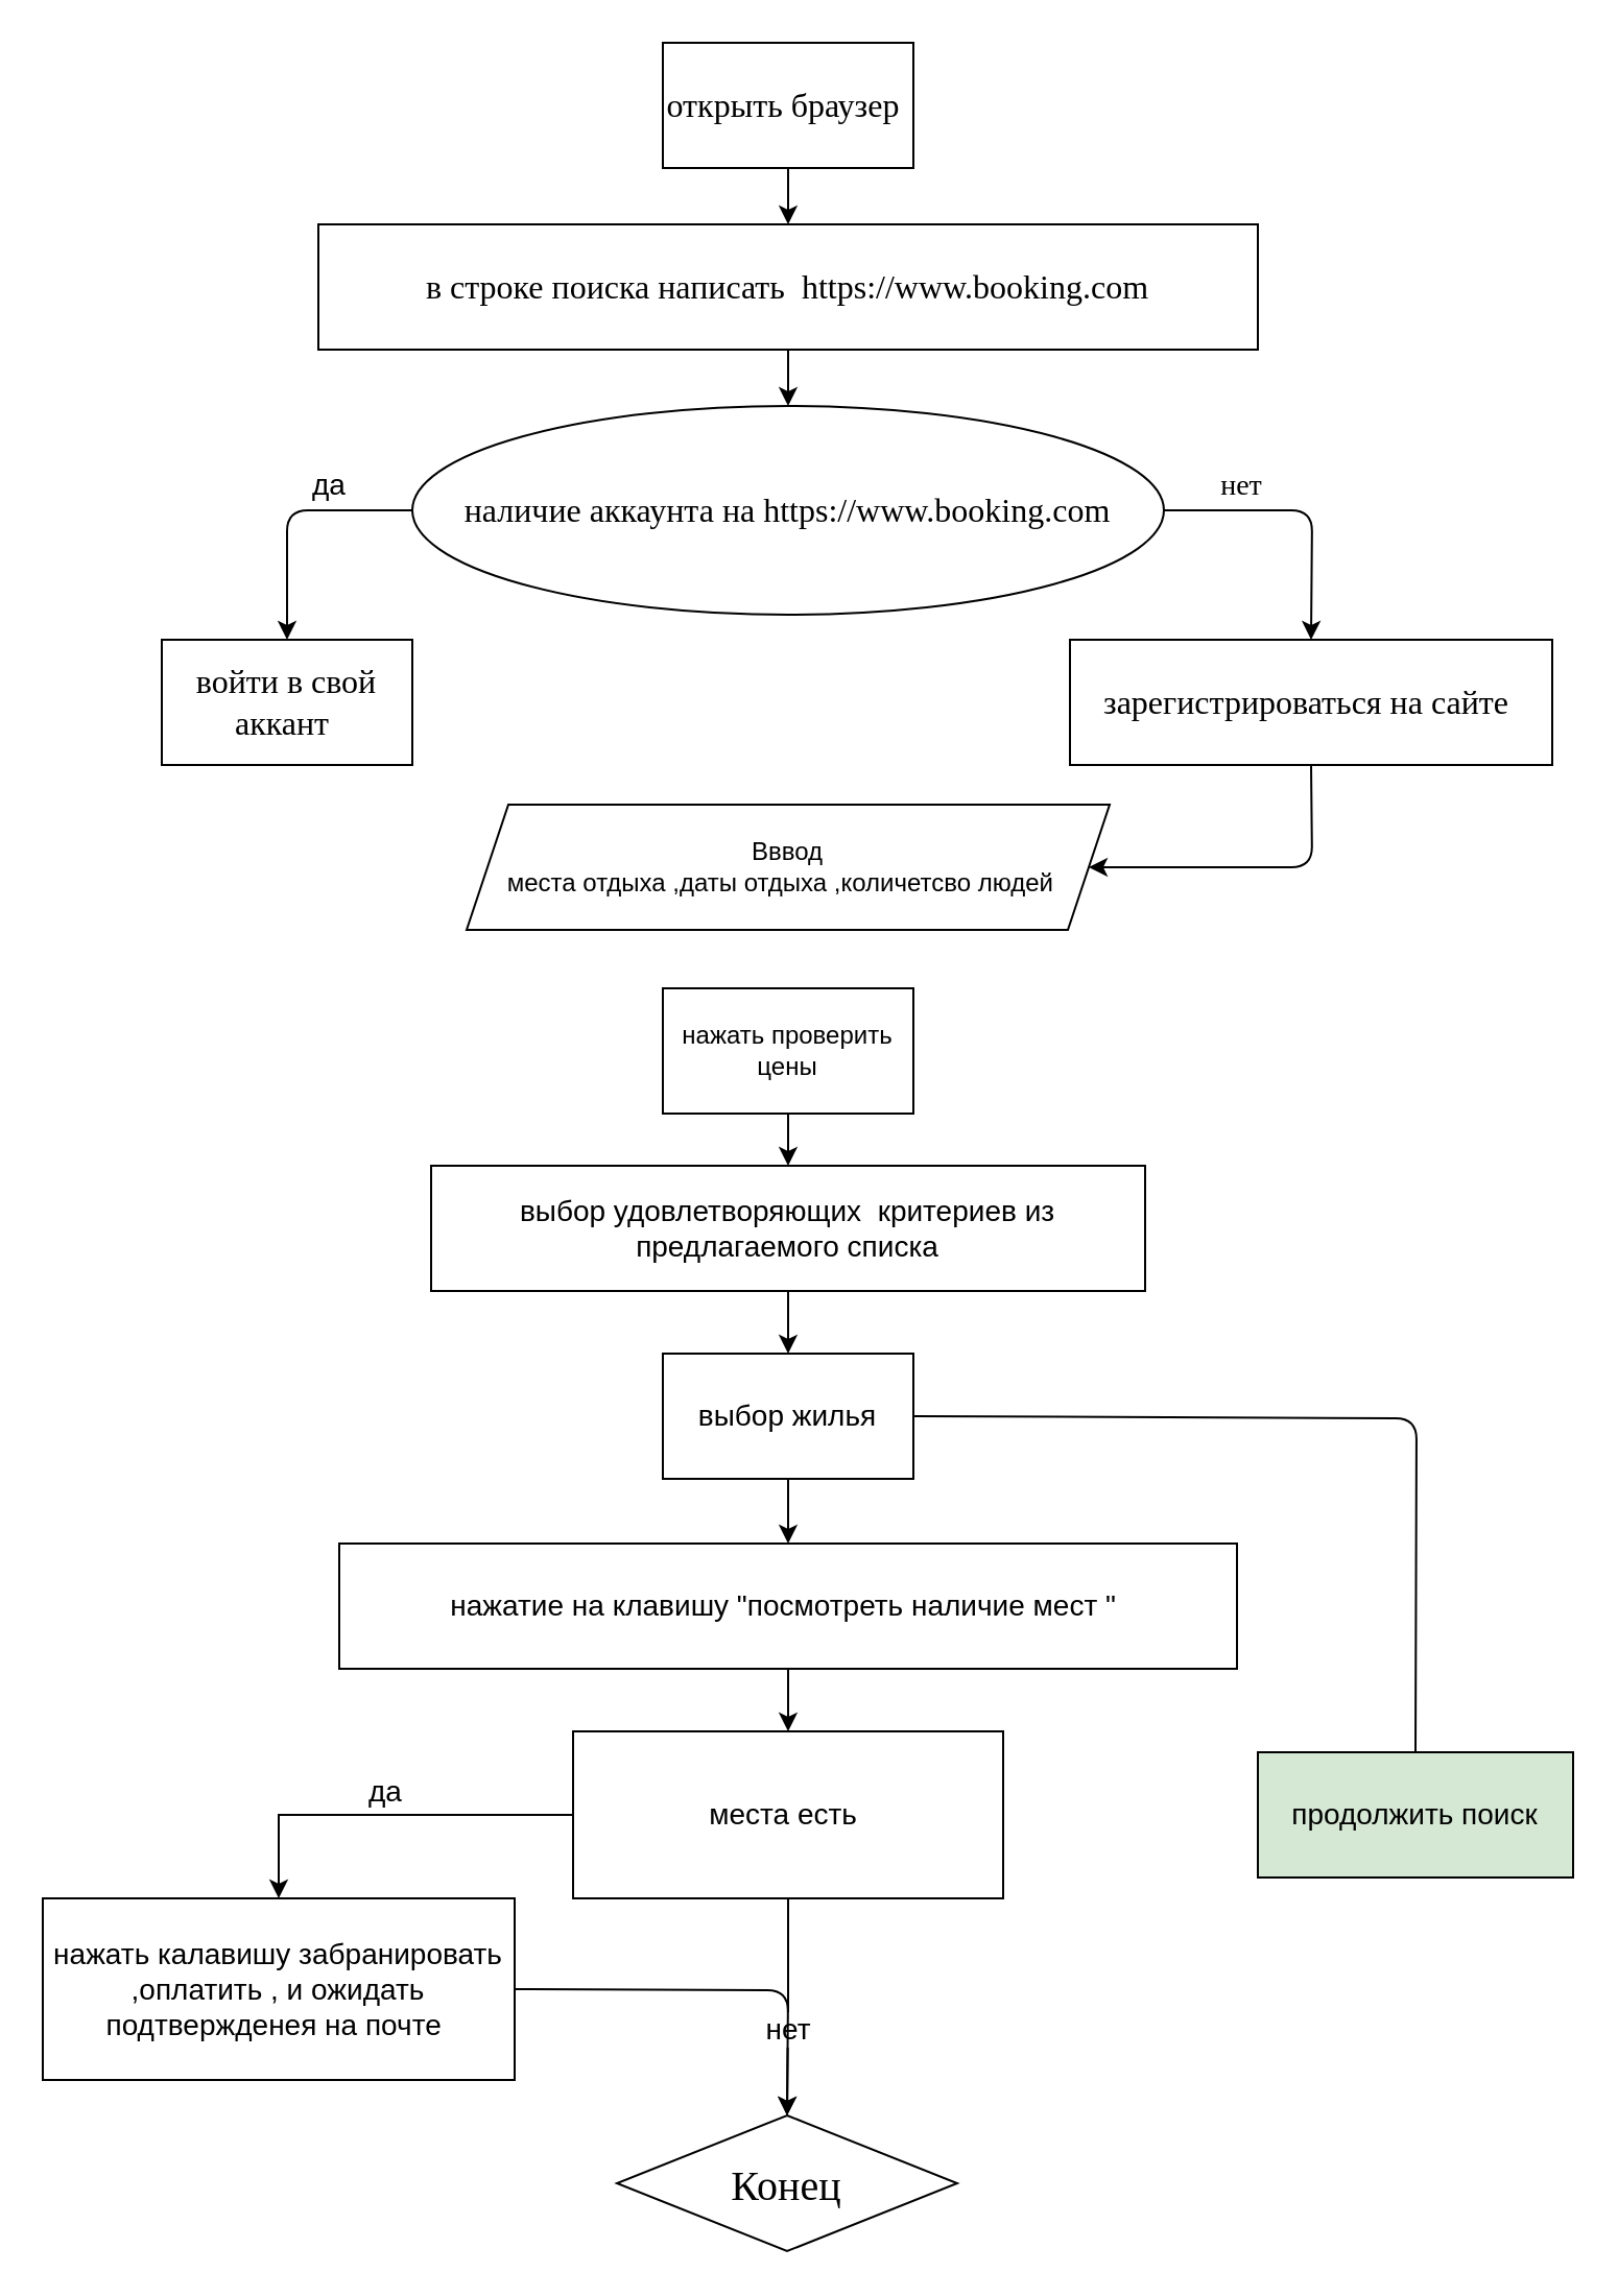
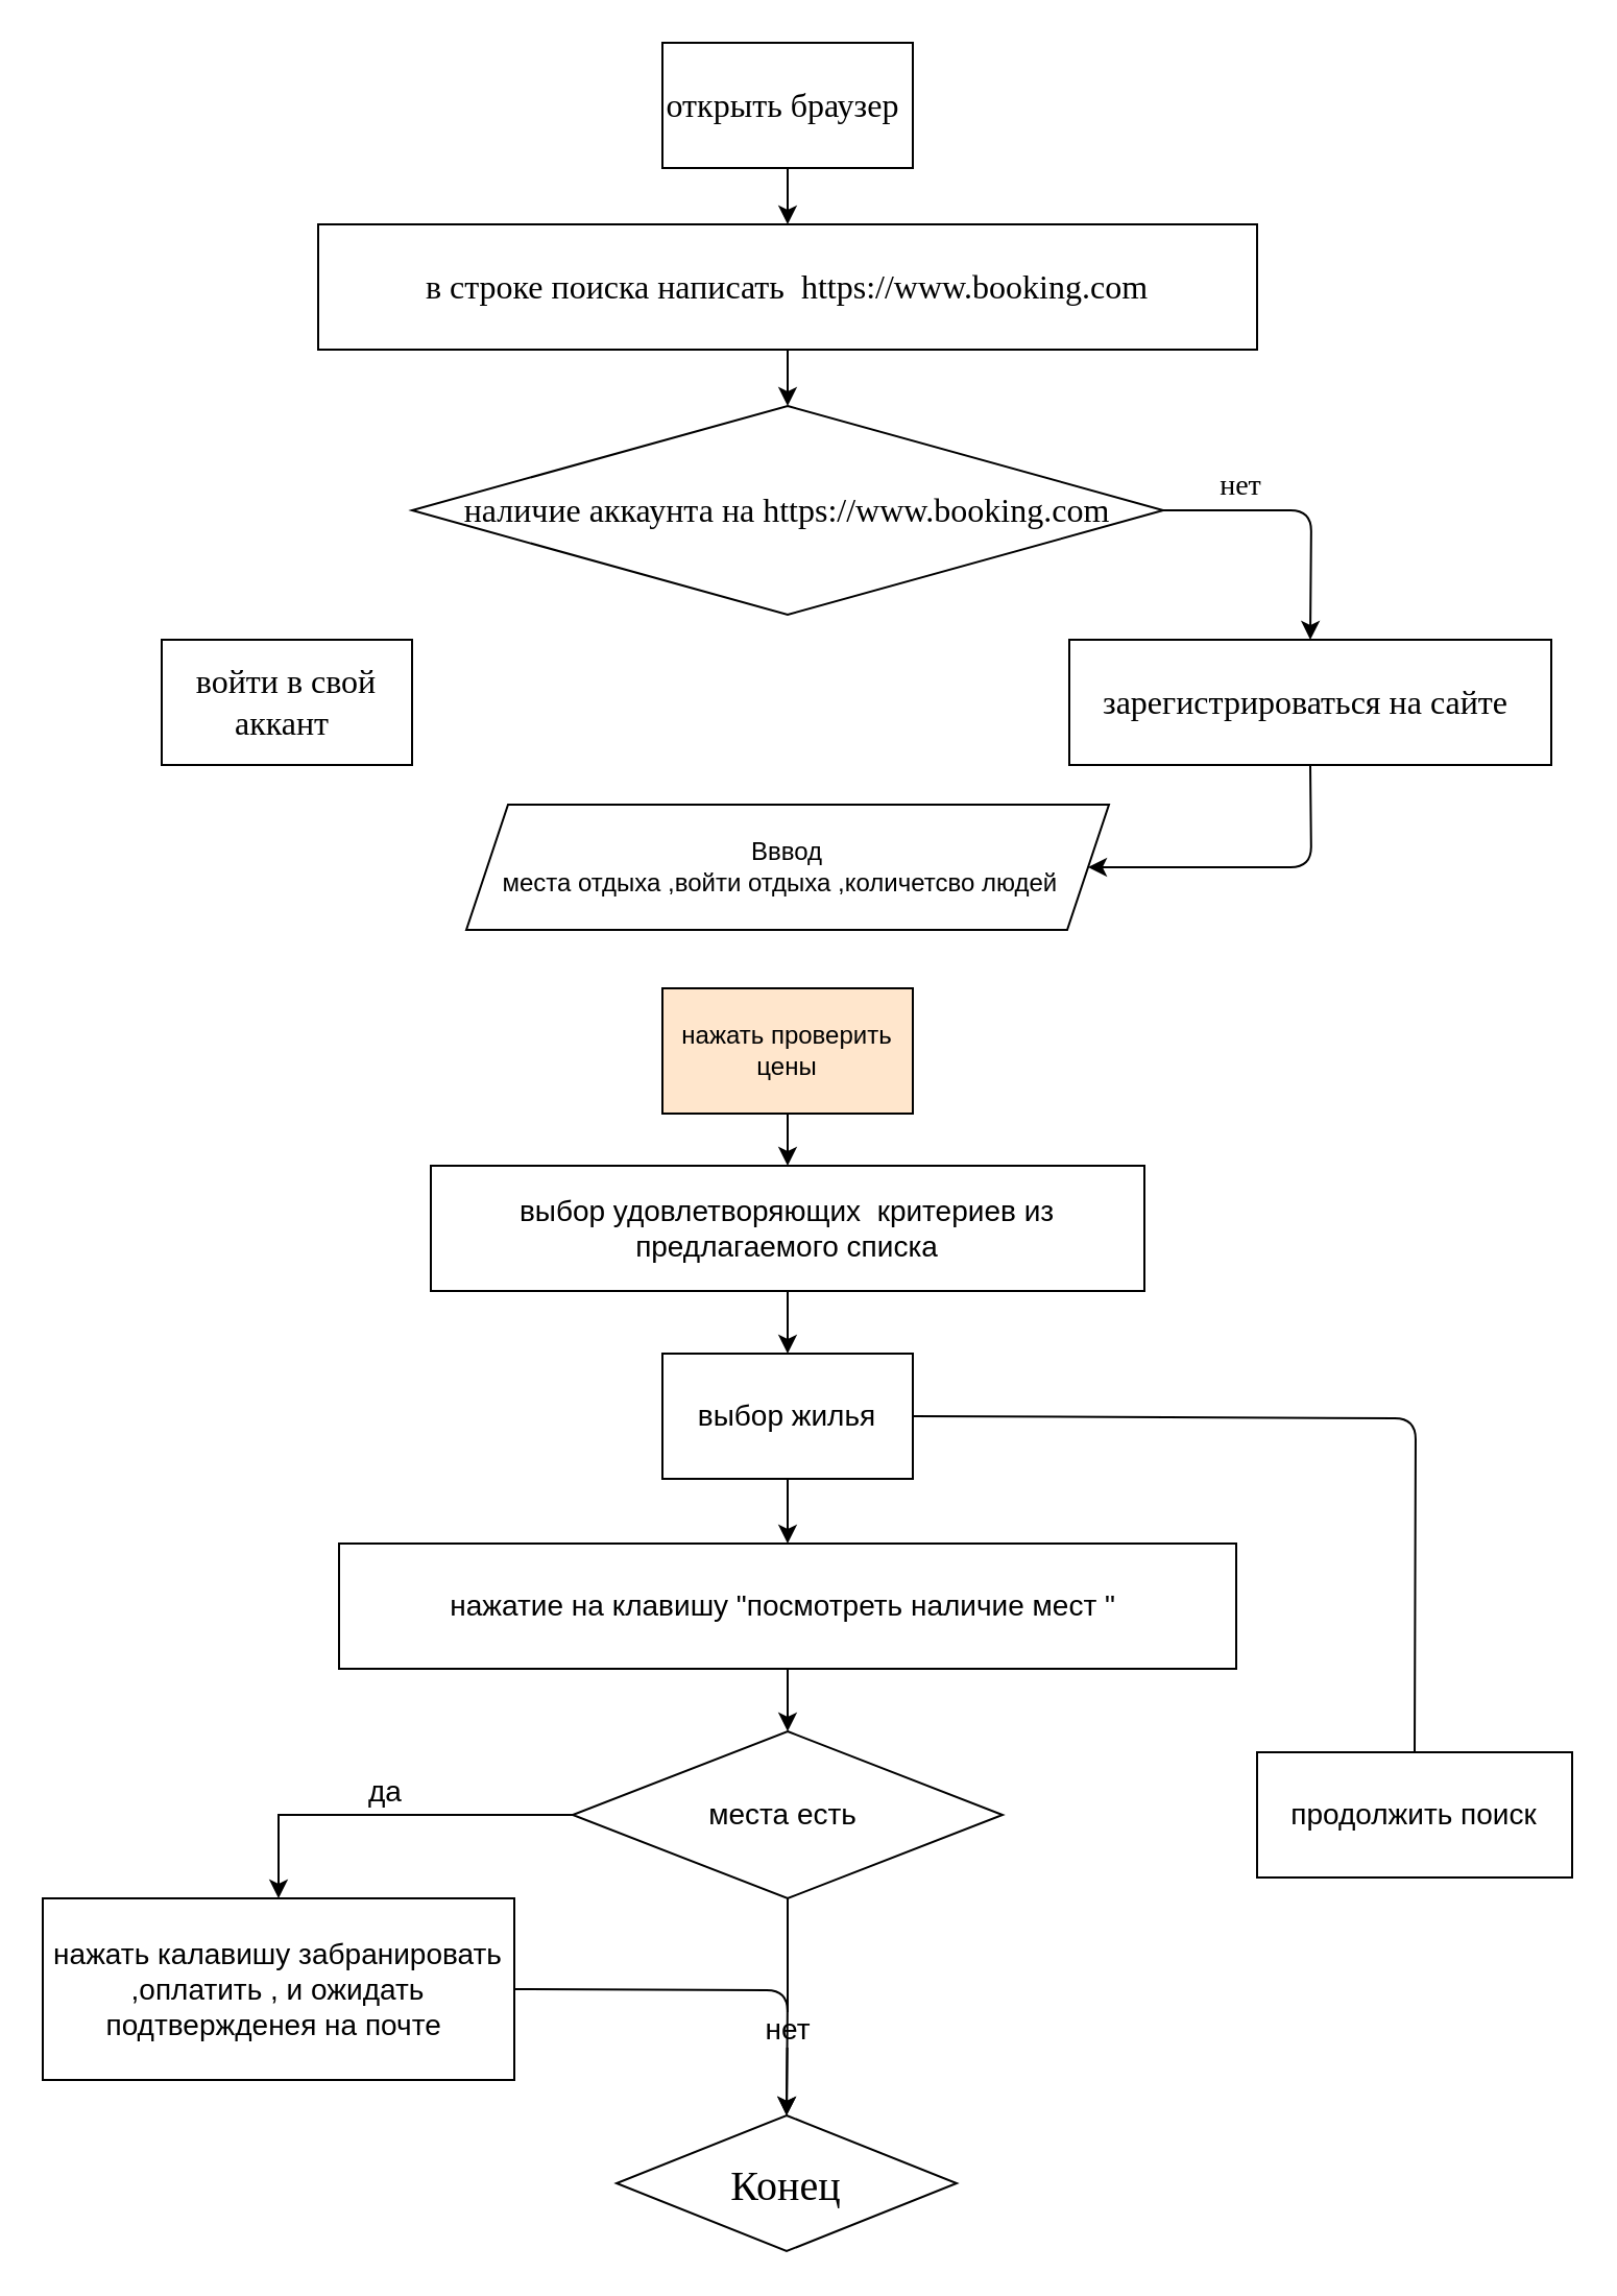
  <mxCell id="0" />
  <mxCell id="1" parent="0" />
  <mxCell id="2" value="&lt;span style=&quot;font-size: 20px&quot;&gt;Конец&lt;/span&gt;" style="rhombus;whiteSpace=wrap;html=1;fontFamily=Times New Roman;arcSize=50;" parent="1" vertex="1"><mxGeometry x="295" y="1013" width="163" height="65" as="geometry" /></mxCell>
  <mxCell id="3" value="зарегистрироваться на сайте&amp;nbsp;" style="whiteSpace=wrap;html=1;rounded=0;fontFamily=Times New Roman;fontSize=16;" parent="1" vertex="1"><mxGeometry x="512" y="306" width="231" height="60" as="geometry" /></mxCell>
  <mxCell id="4" value="войти в свой аккант&amp;nbsp;" style="whiteSpace=wrap;html=1;rounded=0;fontFamily=Times New Roman;fontSize=16;" parent="1" vertex="1"><mxGeometry x="77" y="306" width="120" height="60" as="geometry" /></mxCell>
  <mxCell id="5" value="" style="edgeStyle=orthogonalEdgeStyle;curved=0;rounded=1;orthogonalLoop=1;jettySize=auto;html=1;fontFamily=Times New Roman;fontSize=16;" parent="1" source="6" target="7" edge="1"><mxGeometry relative="1" as="geometry" /></mxCell>
  <mxCell id="6" value="открыть браузер&amp;nbsp;" style="rounded=0;whiteSpace=wrap;html=1;labelBackgroundColor=none;fontFamily=Times New Roman;fontSize=16;" parent="1" vertex="1"><mxGeometry x="317" y="20" width="120" height="60" as="geometry" /></mxCell>
  <mxCell id="7" value="в строке поиска написать&amp;nbsp; https://www.booking.com" style="rounded=0;whiteSpace=wrap;html=1;labelBackgroundColor=none;fontFamily=Times New Roman;fontSize=16;" parent="1" vertex="1"><mxGeometry x="152" y="107" width="450" height="60" as="geometry" /></mxCell>
  <mxCell id="8" value="" style="endArrow=classic;html=1;fontFamily=Times New Roman;fontSize=16;entryX=0.5;entryY=0;entryDx=0;entryDy=0;exitX=0.5;exitY=1;exitDx=0;exitDy=0;" parent="1" source="7" target="9" edge="1"><mxGeometry width="50" height="50" relative="1" as="geometry"><mxPoint x="345" y="235" as="sourcePoint" /><mxPoint x="395" y="185" as="targetPoint" /></mxGeometry></mxCell>
- <mxCell id="9" value="&lt;font style=&quot;vertical-align: inherit&quot;&gt;&lt;font style=&quot;vertical-align: inherit&quot;&gt;наличие аккаунта на https://www.booking.com&lt;/font&gt;&lt;/font&gt;" style="ellipse;whiteSpace=wrap;html=1;fontFamily=Times New Roman;labelBackgroundColor=none;fontSize=16;" parent="1" vertex="1"><mxGeometry x="197" y="194" width="360" height="100" as="geometry" /></mxCell>
- <mxCell id="10" value="Вввод&lt;br&gt;места отдыха ,даты отдыха ,количетсво людей&amp;nbsp;&amp;nbsp;" style="shape=parallelogram;perimeter=parallelogramPerimeter;whiteSpace=wrap;html=1;fixedSize=1;rounded=0;sketch=0;" parent="1" vertex="1"><mxGeometry x="223" y="385" width="308" height="60" as="geometry" /></mxCell>
- <mxCell id="11" value="да" style="endArrow=classic;html=1;exitX=0;exitY=0.5;exitDx=0;exitDy=0;entryX=0.5;entryY=0;entryDx=0;entryDy=0;jumpSize=8;fontFamily=Helvetica;fontSize=14;" edge="1" parent="1" source="9" target="4"><mxGeometry x="-0.339" y="-12" width="50" height="50" relative="1" as="geometry"><mxPoint x="310" y="498" as="sourcePoint" /><mxPoint x="360" y="448" as="targetPoint" /><Array as="points"><mxPoint x="137" y="244" /></Array><mxPoint as="offset" /></mxGeometry></mxCell>
+ <mxCell id="9" value="&lt;font style=&quot;vertical-align: inherit&quot;&gt;&lt;font style=&quot;vertical-align: inherit&quot;&gt;наличие аккаунта на https://www.booking.com&lt;/font&gt;&lt;/font&gt;" style="rhombus;whiteSpace=wrap;html=1;rounded=0;fontFamily=Times New Roman;labelBackgroundColor=none;fontSize=16;" parent="1" vertex="1"><mxGeometry x="197" y="194" width="360" height="100" as="geometry" /></mxCell>
+ <mxCell id="10" value="Вввод&lt;br&gt;места отдыха ,войти отдыха ,количетсво людей&amp;nbsp;&amp;nbsp;" style="shape=parallelogram;perimeter=parallelogramPerimeter;whiteSpace=wrap;html=1;fixedSize=1;rounded=0;sketch=0;" parent="1" vertex="1"><mxGeometry x="223" y="385" width="308" height="60" as="geometry" /></mxCell>
  <mxCell id="12" value="" style="edgeStyle=orthogonalEdgeStyle;rounded=0;jumpSize=8;orthogonalLoop=1;jettySize=auto;html=1;fontFamily=Helvetica;fontSize=14;entryX=0.5;entryY=0;entryDx=0;entryDy=0;" edge="1" parent="1" source="13" target="15"><mxGeometry relative="1" as="geometry"><mxPoint x="377" y="626" as="targetPoint" /></mxGeometry></mxCell>
- <mxCell id="13" value="нажать проверить цены" style="whiteSpace=wrap;html=1;rounded=0;sketch=0;" vertex="1" parent="1"><mxGeometry x="317" y="473" width="120" height="60" as="geometry" /></mxCell>
+ <mxCell id="13" value="нажать проверить цены" style="whiteSpace=wrap;html=1;rounded=0;sketch=0;fillColor=#ffe6cc;" vertex="1" parent="1"><mxGeometry x="317" y="473" width="120" height="60" as="geometry" /></mxCell>
  <mxCell id="14" value="" style="edgeStyle=orthogonalEdgeStyle;rounded=0;jumpSize=8;orthogonalLoop=1;jettySize=auto;html=1;fontFamily=Helvetica;fontSize=14;" edge="1" parent="1" source="15" target="17"><mxGeometry relative="1" as="geometry" /></mxCell>
  <mxCell id="15" value="&lt;font style=&quot;vertical-align: inherit&quot;&gt;&lt;font style=&quot;vertical-align: inherit&quot;&gt;&lt;font style=&quot;vertical-align: inherit&quot;&gt;&lt;font style=&quot;vertical-align: inherit&quot;&gt;выбор удовлетворяющих&amp;nbsp; критериев из предлагаемого списка&lt;/font&gt;&lt;/font&gt;&lt;/font&gt;&lt;/font&gt;" style="rounded=0;whiteSpace=wrap;html=1;fontFamily=Helvetica;fontSize=14;" vertex="1" parent="1"><mxGeometry x="206" y="558" width="342" height="60" as="geometry" /></mxCell>
  <mxCell id="16" value="" style="edgeStyle=orthogonalEdgeStyle;rounded=0;jumpSize=8;orthogonalLoop=1;jettySize=auto;html=1;fontFamily=Helvetica;fontSize=14;" edge="1" parent="1" source="17" target="19"><mxGeometry relative="1" as="geometry" /></mxCell>
  <mxCell id="17" value="&lt;font style=&quot;vertical-align: inherit&quot;&gt;&lt;font style=&quot;vertical-align: inherit&quot;&gt;выбор жилья&lt;/font&gt;&lt;/font&gt;" style="whiteSpace=wrap;html=1;rounded=0;fontSize=14;" vertex="1" parent="1"><mxGeometry x="317" y="648" width="120" height="60" as="geometry" /></mxCell>
  <mxCell id="18" value="" style="edgeStyle=orthogonalEdgeStyle;rounded=0;jumpSize=8;orthogonalLoop=1;jettySize=auto;html=1;fontFamily=Helvetica;fontSize=14;" edge="1" parent="1" source="19" target="22"><mxGeometry relative="1" as="geometry" /></mxCell>
  <mxCell id="19" value="&lt;font style=&quot;vertical-align: inherit&quot;&gt;&lt;font style=&quot;vertical-align: inherit&quot;&gt;нажатие на клавишу &quot;посмотреть наличие мест &quot;&amp;nbsp;&lt;/font&gt;&lt;/font&gt;" style="whiteSpace=wrap;html=1;rounded=0;fontSize=14;" vertex="1" parent="1"><mxGeometry x="162" y="739" width="430" height="60" as="geometry" /></mxCell>
  <mxCell id="20" value="нет" style="edgeStyle=orthogonalEdgeStyle;rounded=0;jumpSize=8;orthogonalLoop=1;jettySize=auto;html=1;fontFamily=Helvetica;fontSize=14;" edge="1" parent="1" source="22" target="2"><mxGeometry x="-0.007" y="11" relative="1" as="geometry"><mxPoint as="offset" /></mxGeometry></mxCell>
  <mxCell id="21" value="да" style="edgeStyle=orthogonalEdgeStyle;rounded=0;jumpSize=8;orthogonalLoop=1;jettySize=auto;html=1;fontFamily=Helvetica;fontSize=14;entryX=0.5;entryY=0;entryDx=0;entryDy=0;" edge="1" parent="1" source="22" target="25"><mxGeometry x="-0.009" y="-11" relative="1" as="geometry"><mxPoint x="146" y="869" as="targetPoint" /><mxPoint as="offset" /></mxGeometry></mxCell>
- <mxCell id="22" value="&lt;font style=&quot;vertical-align: inherit&quot;&gt;&lt;font style=&quot;vertical-align: inherit&quot;&gt;места есть&amp;nbsp;&lt;/font&gt;&lt;/font&gt;" style="whiteSpace=wrap;html=1;fontSize=14;rounded=0;" vertex="1" parent="1"><mxGeometry x="274" y="829" width="206" height="80" as="geometry" /></mxCell>
- <mxCell id="23" value="продолжить поиск" style="whiteSpace=wrap;html=1;rounded=0;fontSize=14;fillColor=#d5e8d4;" vertex="1" parent="1"><mxGeometry x="602" y="839" width="151" height="60" as="geometry" /></mxCell>
+ <mxCell id="22" value="&lt;font style=&quot;vertical-align: inherit&quot;&gt;&lt;font style=&quot;vertical-align: inherit&quot;&gt;места есть&amp;nbsp;&lt;/font&gt;&lt;/font&gt;" style="rhombus;whiteSpace=wrap;html=1;rounded=0;fontSize=14;" vertex="1" parent="1"><mxGeometry x="274" y="829" width="206" height="80" as="geometry" /></mxCell>
+ <mxCell id="23" value="продолжить поиск" style="whiteSpace=wrap;html=1;rounded=0;fontSize=14;" vertex="1" parent="1"><mxGeometry x="602" y="839" width="151" height="60" as="geometry" /></mxCell>
  <mxCell id="24" value="" style="endArrow=none;html=1;fontFamily=Helvetica;fontSize=14;exitX=0.5;exitY=0;exitDx=0;exitDy=0;entryX=1;entryY=0.5;entryDx=0;entryDy=0;" edge="1" parent="1" source="23" target="17"><mxGeometry width="50" height="50" relative="1" as="geometry"><mxPoint x="254" y="928" as="sourcePoint" /><mxPoint x="304" y="878" as="targetPoint" /><Array as="points"><mxPoint x="678" y="679" /></Array></mxGeometry></mxCell>
  <mxCell id="25" value="нажать калавишу забранировать ,оплатить , и ожидать подтвержденея на почте&amp;nbsp;" style="whiteSpace=wrap;html=1;rounded=0;fontSize=14;" vertex="1" parent="1"><mxGeometry x="20" y="909" width="226" height="87" as="geometry" /></mxCell>
  <mxCell id="26" value="" style="endArrow=classic;html=1;fontFamily=Helvetica;fontSize=14;entryX=0.5;entryY=0;entryDx=0;entryDy=0;exitX=1;exitY=0.5;exitDx=0;exitDy=0;" edge="1" parent="1" source="25" target="2"><mxGeometry width="50" height="50" relative="1" as="geometry"><mxPoint x="226" y="918" as="sourcePoint" /><mxPoint x="276" y="868" as="targetPoint" /><Array as="points"><mxPoint x="377" y="953" /></Array></mxGeometry></mxCell>
  <mxCell id="27" value="" style="endArrow=classic;html=1;fontFamily=Times New Roman;fontSize=14;exitX=0.5;exitY=1;exitDx=0;exitDy=0;entryX=1;entryY=0.5;entryDx=0;entryDy=0;" edge="1" parent="1" source="3" target="10"><mxGeometry width="50" height="50" relative="1" as="geometry"><mxPoint x="60" y="526" as="sourcePoint" /><mxPoint x="110" y="476" as="targetPoint" /><Array as="points"><mxPoint x="628" y="415" /></Array></mxGeometry></mxCell>
  <mxCell id="28" value="нет" style="endArrow=classic;html=1;fontFamily=Times New Roman;fontSize=14;entryX=0.5;entryY=0;entryDx=0;entryDy=0;exitX=1;exitY=0.5;exitDx=0;exitDy=0;" edge="1" parent="1" source="9" target="3"><mxGeometry x="-0.444" y="11" width="50" height="50" relative="1" as="geometry"><mxPoint x="421" y="287" as="sourcePoint" /><mxPoint x="471" y="237" as="targetPoint" /><Array as="points"><mxPoint x="628" y="244" /></Array><mxPoint as="offset" /></mxGeometry></mxCell>
